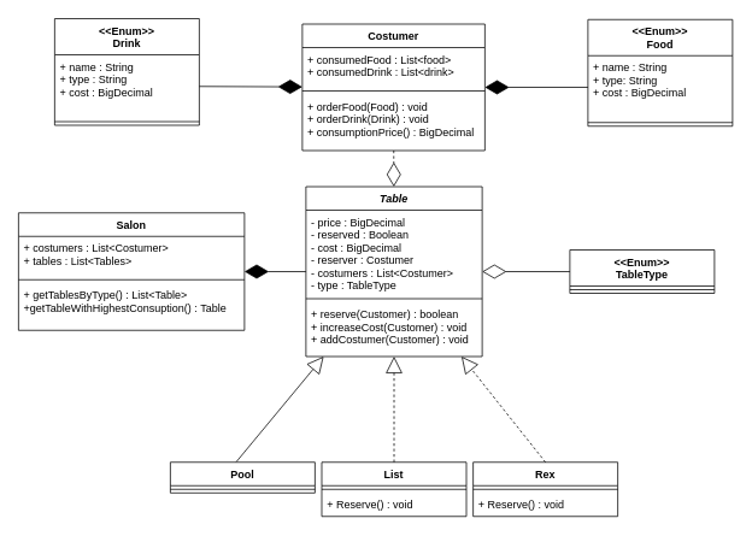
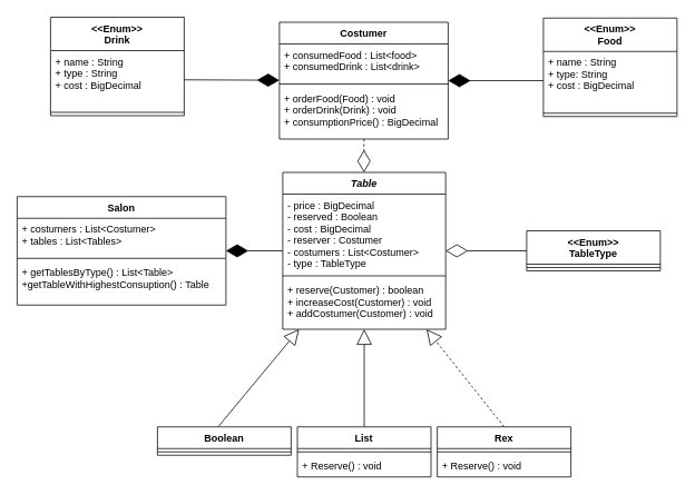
  <mxCell id="0" />
  <mxCell id="1" parent="0" />
  <mxCell id="2" value="Table" style="swimlane;fontStyle=3;align=center;verticalAlign=top;childLayout=stackLayout;horizontal=1;startSize=26;horizontalStack=0;resizeParent=1;resizeParentMax=0;resizeLast=0;collapsible=1;marginBottom=0;" parent="1" vertex="1"><mxGeometry x="338" y="206" width="195" height="188" as="geometry" /></mxCell>
  <mxCell id="3" value="- price : BigDecimal&#10;- reserved : Boolean&#10;- cost : BigDecimal&#10;- reserver : Costumer&#10;- costumers : List&lt;Costumer&gt; &#10;- type : TableType&#10;&#10;&#10;&#10;&#10;" style="text;strokeColor=none;fillColor=none;align=left;verticalAlign=top;spacingLeft=4;spacingRight=4;overflow=hidden;rotatable=0;points=[[0,0.5],[1,0.5]];portConstraint=eastwest;" parent="2" vertex="1"><mxGeometry y="26" width="195" height="94" as="geometry" /></mxCell>
  <mxCell id="4" value="" style="line;strokeWidth=1;fillColor=none;align=left;verticalAlign=middle;spacingTop=-1;spacingLeft=3;spacingRight=3;rotatable=0;labelPosition=right;points=[];portConstraint=eastwest;" parent="2" vertex="1"><mxGeometry y="120" width="195" height="8" as="geometry" /></mxCell>
  <mxCell id="5" value="+ reserve(Customer) : boolean&#10;+ increaseCost(Customer) : void&#10;+ addCostumer(Customer) : void&#10;" style="text;strokeColor=none;fillColor=none;align=left;verticalAlign=top;spacingLeft=4;spacingRight=4;overflow=hidden;rotatable=0;points=[[0,0.5],[1,0.5]];portConstraint=eastwest;" parent="2" vertex="1"><mxGeometry y="128" width="195" height="60" as="geometry" /></mxCell>
  <mxCell id="6" value="List" style="swimlane;fontStyle=1;align=center;verticalAlign=top;childLayout=stackLayout;horizontal=1;startSize=26;horizontalStack=0;resizeParent=1;resizeParentMax=0;resizeLast=0;collapsible=1;marginBottom=0;" parent="1" vertex="1"><mxGeometry x="355.5" y="511" width="160" height="60" as="geometry" /></mxCell>
  <mxCell id="7" value="" style="line;strokeWidth=1;fillColor=none;align=left;verticalAlign=middle;spacingTop=-1;spacingLeft=3;spacingRight=3;rotatable=0;labelPosition=right;points=[];portConstraint=eastwest;" parent="6" vertex="1"><mxGeometry y="26" width="160" height="8" as="geometry" /></mxCell>
  <mxCell id="8" value="+ Reserve() : void" style="text;strokeColor=none;fillColor=none;align=left;verticalAlign=top;spacingLeft=4;spacingRight=4;overflow=hidden;rotatable=0;points=[[0,0.5],[1,0.5]];portConstraint=eastwest;" parent="6" vertex="1"><mxGeometry y="34" width="160" height="26" as="geometry" /></mxCell>
  <mxCell id="9" value="Rex" style="swimlane;fontStyle=1;align=center;verticalAlign=top;childLayout=stackLayout;horizontal=1;startSize=26;horizontalStack=0;resizeParent=1;resizeParentMax=0;resizeLast=0;collapsible=1;marginBottom=0;" parent="1" vertex="1"><mxGeometry x="523" y="511" width="160" height="60" as="geometry" /></mxCell>
  <mxCell id="10" value="" style="line;strokeWidth=1;fillColor=none;align=left;verticalAlign=middle;spacingTop=-1;spacingLeft=3;spacingRight=3;rotatable=0;labelPosition=right;points=[];portConstraint=eastwest;" parent="9" vertex="1"><mxGeometry y="26" width="160" height="8" as="geometry" /></mxCell>
  <mxCell id="11" value="+ Reserve() : void" style="text;strokeColor=none;fillColor=none;align=left;verticalAlign=top;spacingLeft=4;spacingRight=4;overflow=hidden;rotatable=0;points=[[0,0.5],[1,0.5]];portConstraint=eastwest;" parent="9" vertex="1"><mxGeometry y="34" width="160" height="26" as="geometry" /></mxCell>
- <mxCell id="12" value="Pool" style="swimlane;fontStyle=1;align=center;verticalAlign=top;childLayout=stackLayout;horizontal=1;startSize=26;horizontalStack=0;resizeParent=1;resizeParentMax=0;resizeLast=0;collapsible=1;marginBottom=0;" parent="1" vertex="1"><mxGeometry x="188" y="511" width="160" height="34" as="geometry" /></mxCell>
+ <mxCell id="12" value="Boolean" style="swimlane;fontStyle=1;align=center;verticalAlign=top;childLayout=stackLayout;horizontal=1;startSize=26;horizontalStack=0;resizeParent=1;resizeParentMax=0;resizeLast=0;collapsible=1;marginBottom=0;" parent="1" vertex="1"><mxGeometry x="188" y="511" width="160" height="34" as="geometry" /></mxCell>
  <mxCell id="13" value="" style="line;strokeWidth=1;fillColor=none;align=left;verticalAlign=middle;spacingTop=-1;spacingLeft=3;spacingRight=3;rotatable=0;labelPosition=right;points=[];portConstraint=eastwest;" parent="12" vertex="1"><mxGeometry y="26" width="160" height="8" as="geometry" /></mxCell>
  <mxCell id="14" value="" style="endArrow=block;endSize=16;endFill=0;html=1;rounded=0;exitX=0.456;exitY=-0.012;exitDx=0;exitDy=0;exitPerimeter=0;" parent="1" source="12" target="2" edge="1"><mxGeometry width="160" relative="1" as="geometry"><mxPoint x="350" y="391" as="sourcePoint" /><mxPoint x="510" y="391" as="targetPoint" /></mxGeometry></mxCell>
- <mxCell id="15" value="" style="endArrow=block;endSize=16;endFill=0;html=1;rounded=0;exitX=0.5;exitY=0;exitDx=0;exitDy=0;dashed=1;" parent="1" source="6" target="2" edge="1"><mxGeometry width="160" relative="1" as="geometry"><mxPoint x="630" y="271" as="sourcePoint" /><mxPoint x="460" y="371" as="targetPoint" /></mxGeometry></mxCell>
+ <mxCell id="15" value="" style="endArrow=block;endSize=16;endFill=0;html=1;rounded=0;exitX=0.5;exitY=0;exitDx=0;exitDy=0;" parent="1" source="6" target="2" edge="1"><mxGeometry width="160" relative="1" as="geometry"><mxPoint x="630" y="271" as="sourcePoint" /><mxPoint x="460" y="371" as="targetPoint" /></mxGeometry></mxCell>
  <mxCell id="16" value="" style="endArrow=block;endSize=16;endFill=0;html=1;rounded=0;exitX=0.5;exitY=0;exitDx=0;exitDy=0;dashed=1;" parent="1" source="9" target="2" edge="1"><mxGeometry width="160" relative="1" as="geometry"><mxPoint x="350" y="391" as="sourcePoint" /><mxPoint x="510" y="391" as="targetPoint" /></mxGeometry></mxCell>
  <mxCell id="17" value="Costumer" style="swimlane;fontStyle=1;align=center;verticalAlign=top;childLayout=stackLayout;horizontal=1;startSize=26;horizontalStack=0;resizeParent=1;resizeParentMax=0;resizeLast=0;collapsible=1;marginBottom=0;" parent="1" vertex="1"><mxGeometry x="334" y="26" width="202" height="140" as="geometry" /></mxCell>
  <mxCell id="18" value="+ consumedFood : List&lt;food&gt;&#10;+ consumedDrink : List&lt;drink&gt;&#10;" style="text;strokeColor=none;fillColor=none;align=left;verticalAlign=top;spacingLeft=4;spacingRight=4;overflow=hidden;rotatable=0;points=[[0,0.5],[1,0.5]];portConstraint=eastwest;" parent="17" vertex="1"><mxGeometry y="26" width="202" height="44" as="geometry" /></mxCell>
  <mxCell id="19" value="" style="line;strokeWidth=1;fillColor=none;align=left;verticalAlign=middle;spacingTop=-1;spacingLeft=3;spacingRight=3;rotatable=0;labelPosition=right;points=[];portConstraint=eastwest;" parent="17" vertex="1"><mxGeometry y="70" width="202" height="8" as="geometry" /></mxCell>
  <mxCell id="20" value="+ orderFood(Food) : void&#10;+ orderDrink(Drink) : void&#10;+ consumptionPrice() : BigDecimal&#10;&#10;&#10;" style="text;strokeColor=none;fillColor=none;align=left;verticalAlign=top;spacingLeft=4;spacingRight=4;overflow=hidden;rotatable=0;points=[[0,0.5],[1,0.5]];portConstraint=eastwest;" parent="17" vertex="1"><mxGeometry y="78" width="202" height="62" as="geometry" /></mxCell>
  <mxCell id="21" value="&lt;&lt;Enum&gt;&gt;&#10;Food" style="swimlane;fontStyle=1;align=center;verticalAlign=top;childLayout=stackLayout;horizontal=1;startSize=40;horizontalStack=0;resizeParent=1;resizeParentMax=0;resizeLast=0;collapsible=1;marginBottom=0;" parent="1" vertex="1"><mxGeometry x="650" y="21" width="160" height="118" as="geometry" /></mxCell>
  <mxCell id="22" value="+ name : String&#10;+ type: String&#10;+ cost : BigDecimal&#10;" style="text;strokeColor=none;fillColor=none;align=left;verticalAlign=top;spacingLeft=4;spacingRight=4;overflow=hidden;rotatable=0;points=[[0,0.5],[1,0.5]];portConstraint=eastwest;" parent="21" vertex="1"><mxGeometry y="40" width="160" height="70" as="geometry" /></mxCell>
  <mxCell id="23" value="" style="line;strokeWidth=1;fillColor=none;align=left;verticalAlign=middle;spacingTop=-1;spacingLeft=3;spacingRight=3;rotatable=0;labelPosition=right;points=[];portConstraint=eastwest;" parent="21" vertex="1"><mxGeometry y="110" width="160" height="8" as="geometry" /></mxCell>
  <mxCell id="24" value="&lt;&lt;Enum&gt;&gt;&#10;Drink" style="swimlane;fontStyle=1;align=center;verticalAlign=top;childLayout=stackLayout;horizontal=1;startSize=40;horizontalStack=0;resizeParent=1;resizeParentMax=0;resizeLast=0;collapsible=1;marginBottom=0;" parent="1" vertex="1"><mxGeometry x="60" y="20" width="160" height="118" as="geometry" /></mxCell>
  <mxCell id="25" value="+ name : String&#10;+ type : String&#10;+ cost : BigDecimal&#10;" style="text;strokeColor=none;fillColor=none;align=left;verticalAlign=top;spacingLeft=4;spacingRight=4;overflow=hidden;rotatable=0;points=[[0,0.5],[1,0.5]];portConstraint=eastwest;" parent="24" vertex="1"><mxGeometry y="40" width="160" height="70" as="geometry" /></mxCell>
  <mxCell id="26" value="" style="line;strokeWidth=1;fillColor=none;align=left;verticalAlign=middle;spacingTop=-1;spacingLeft=3;spacingRight=3;rotatable=0;labelPosition=right;points=[];portConstraint=eastwest;" parent="24" vertex="1"><mxGeometry y="110" width="160" height="8" as="geometry" /></mxCell>
  <mxCell id="27" value="Salon" style="swimlane;fontStyle=1;align=center;verticalAlign=top;childLayout=stackLayout;horizontal=1;startSize=26;horizontalStack=0;resizeParent=1;resizeParentMax=0;resizeLast=0;collapsible=1;marginBottom=0;" parent="1" vertex="1"><mxGeometry x="20" y="235" width="250" height="130" as="geometry" /></mxCell>
  <mxCell id="28" value="+ costumers : List&lt;Costumer&gt;&#10;+ tables : List&lt;Tables&gt;&#10;" style="text;strokeColor=none;fillColor=none;align=left;verticalAlign=top;spacingLeft=4;spacingRight=4;overflow=hidden;rotatable=0;points=[[0,0.5],[1,0.5]];portConstraint=eastwest;" parent="27" vertex="1"><mxGeometry y="26" width="250" height="44" as="geometry" /></mxCell>
  <mxCell id="29" value="" style="line;strokeWidth=1;fillColor=none;align=left;verticalAlign=middle;spacingTop=-1;spacingLeft=3;spacingRight=3;rotatable=0;labelPosition=right;points=[];portConstraint=eastwest;" parent="27" vertex="1"><mxGeometry y="70" width="250" height="8" as="geometry" /></mxCell>
  <mxCell id="30" value="+ getTablesByType() : List&lt;Table&gt;&#10;+getTableWithHighestConsuption() : Table&#10;" style="text;strokeColor=none;fillColor=none;align=left;verticalAlign=top;spacingLeft=4;spacingRight=4;overflow=hidden;rotatable=0;points=[[0,0.5],[1,0.5]];portConstraint=eastwest;" parent="27" vertex="1"><mxGeometry y="78" width="250" height="52" as="geometry" /></mxCell>
  <mxCell id="31" value="" style="endArrow=diamondThin;endFill=0;endSize=24;html=1;rounded=0;dashed=1;" parent="1" source="17" target="2" edge="1"><mxGeometry width="160" relative="1" as="geometry"><mxPoint x="620" y="221" as="sourcePoint" /><mxPoint x="510" y="301" as="targetPoint" /></mxGeometry></mxCell>
  <mxCell id="32" value="" style="endArrow=diamondThin;endFill=1;endSize=24;html=1;rounded=0;exitX=0;exitY=0.5;exitDx=0;exitDy=0;" parent="1" source="22" target="17" edge="1"><mxGeometry width="160" relative="1" as="geometry"><mxPoint x="470" y="291" as="sourcePoint" /><mxPoint x="630" y="291" as="targetPoint" /></mxGeometry></mxCell>
  <mxCell id="33" value="" style="endArrow=diamondThin;endFill=1;endSize=24;html=1;rounded=0;exitX=1;exitY=0.5;exitDx=0;exitDy=0;" parent="1" source="25" target="17" edge="1"><mxGeometry width="160" relative="1" as="geometry"><mxPoint x="350" y="301" as="sourcePoint" /><mxPoint x="510" y="301" as="targetPoint" /></mxGeometry></mxCell>
  <mxCell id="34" value="" style="endArrow=diamondThin;endFill=1;endSize=24;html=1;rounded=0;" parent="1" source="2" target="27" edge="1"><mxGeometry width="160" relative="1" as="geometry"><mxPoint x="330" y="301" as="sourcePoint" /><mxPoint x="510" y="301" as="targetPoint" /></mxGeometry></mxCell>
  <mxCell id="35" value="&lt;&lt;Enum&gt;&gt;&#10;TableType" style="swimlane;fontStyle=1;align=center;verticalAlign=top;childLayout=stackLayout;horizontal=1;startSize=40;horizontalStack=0;resizeParent=1;resizeParentMax=0;resizeLast=0;collapsible=1;marginBottom=0;" vertex="1" parent="1"><mxGeometry x="630" y="276" width="160" height="48" as="geometry" /></mxCell>
  <mxCell id="36" value="" style="line;strokeWidth=1;fillColor=none;align=left;verticalAlign=middle;spacingTop=-1;spacingLeft=3;spacingRight=3;rotatable=0;labelPosition=right;points=[];portConstraint=eastwest;" vertex="1" parent="35"><mxGeometry y="40" width="160" height="8" as="geometry" /></mxCell>
  <mxCell id="37" value="" style="endArrow=diamondThin;endFill=0;endSize=24;html=1;rounded=0;" edge="1" parent="1" source="35" target="2"><mxGeometry width="160" relative="1" as="geometry"><mxPoint x="210" y="451" as="sourcePoint" /><mxPoint x="370" y="451" as="targetPoint" /></mxGeometry></mxCell>
